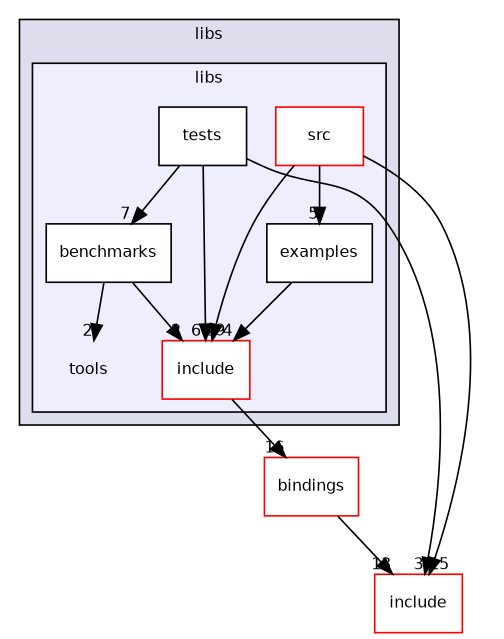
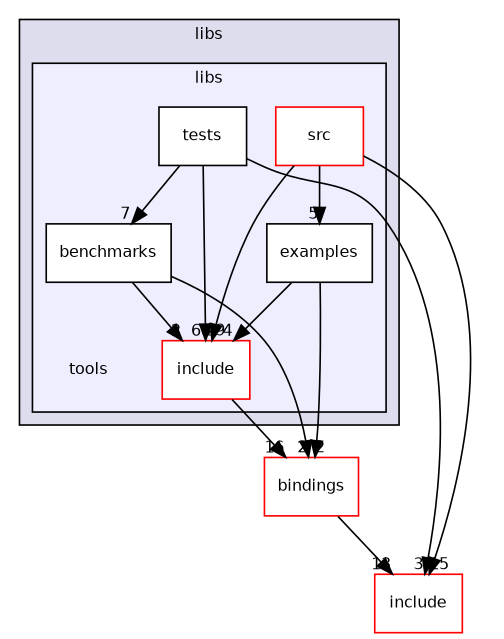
  digraph {
    compound=true
    node [fontname=Helvetica fontsize=10 shape=box color=red fillcolor=white style=filled]
    edge [headlabel=2 labeldistance=1.5 labelfontname=Helvetica labelfontsize=10]
    n1 [label=tools shape=plaintext color="" fillcolor="" style=""]
    n2 [color=black label=benchmarks]
    n3 [color=black label=examples]
    n4 [label=include]
    n5 [label=src]
    n6 [color=black label=tests]
    n7 [label=bindings]
    n8 [label=include]
    subgraph cluster_1 {
      bgcolor="#ddddee"
      fontname=Helvetica
      fontsize=10
      label=libs
      pencolor=black
      subgraph cluster_2 {
        bgcolor="#eeeeff"
        fontname=Helvetica
        fontsize=10
        label=libs
        pencolor=black
        n1
        n2
        n3
        n4
        n5
        n6
      }
    }
    n2 -> n4
-   n2 -> n1
+   n2 -> n7
    n3 -> n4 [headlabel=4]
+   n3 -> n7
    n4 -> n7 [headlabel=16]
    n5 -> n3 [headlabel=5]
    n5 -> n4 [headlabel=60]
    n5 -> n8 [headlabel=15]
    n6 -> n2 [headlabel=7]
    n6 -> n4 [headlabel=29]
    n6 -> n8 [headlabel=3]
    n7 -> n8 [headlabel=13]
  }
